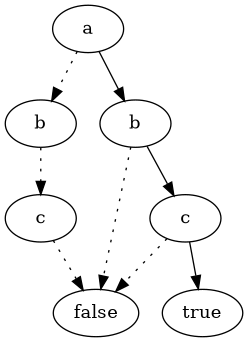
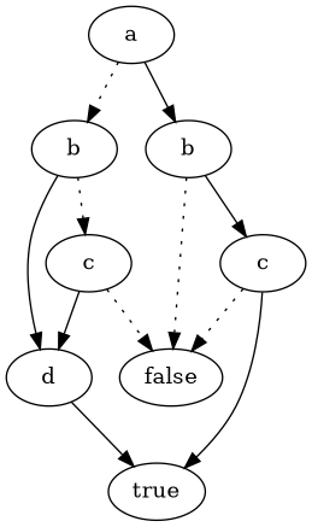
  digraph {
    n1 [label=true]
    n2 [label=false]
+   n3 [label=d]
    n4 [label=c]
    n5 [label=b]
    n6 [label=c]
    n7 [label=b]
    n8 [label=a]
+   n3 -> n1
    n4 -> n2 [style=dotted]
+   n4 -> n3
+   n5 -> n3
    n5 -> n4 [style=dotted]
    n6 -> n1
    n6 -> n2 [style=dotted]
    n7 -> n2 [style=dotted]
    n7 -> n6
    n8 -> n5 [style=dotted]
    n8 -> n7
  }
